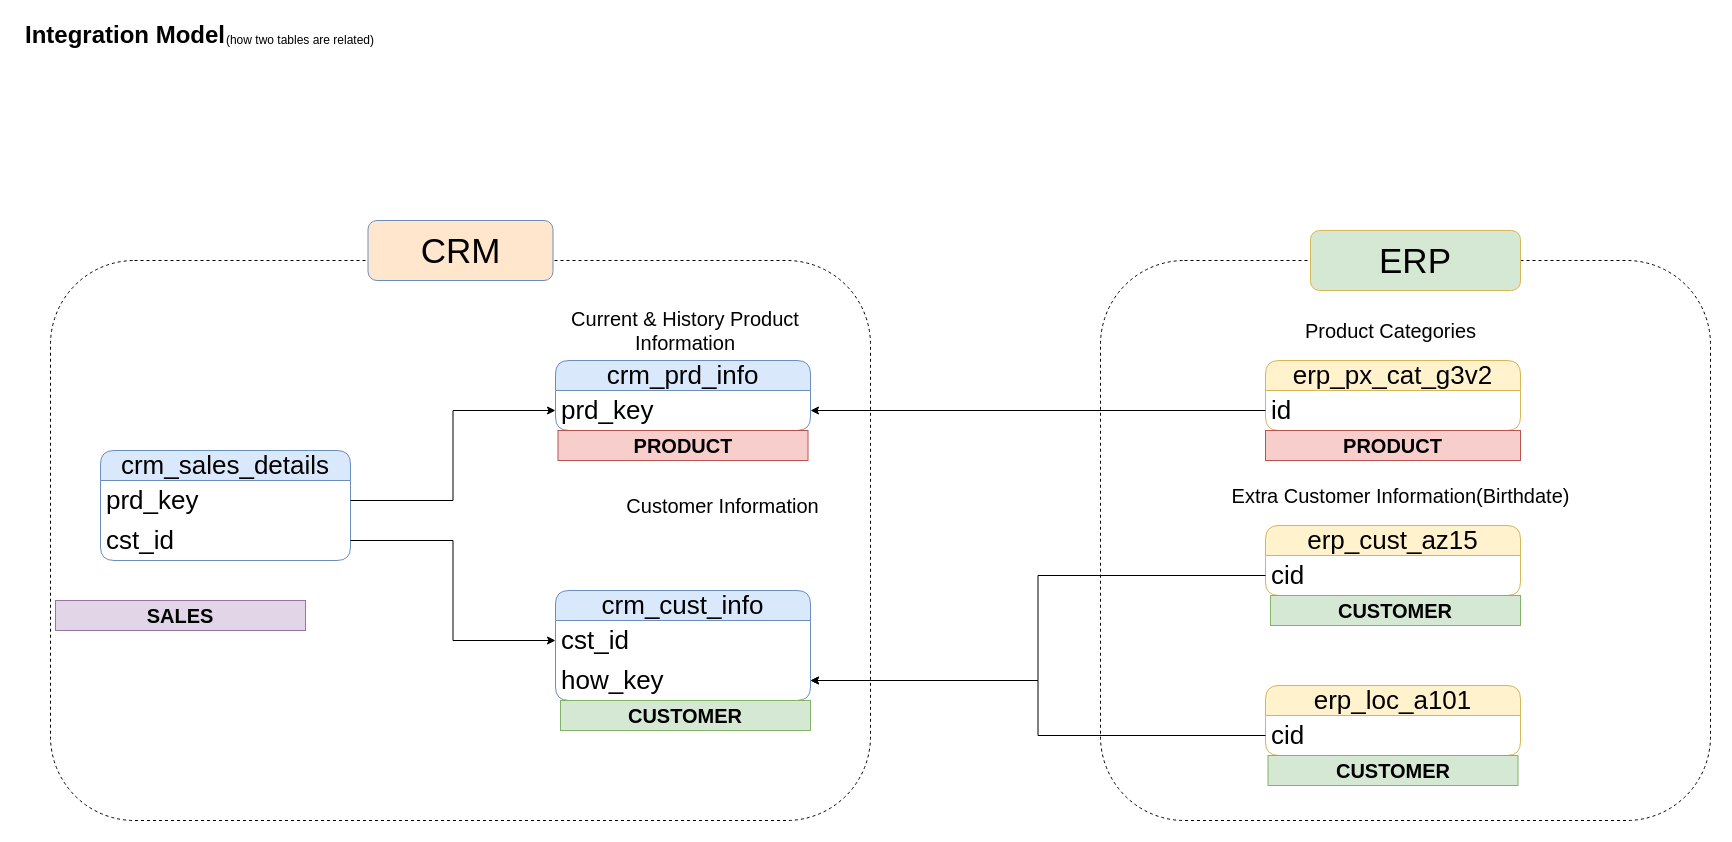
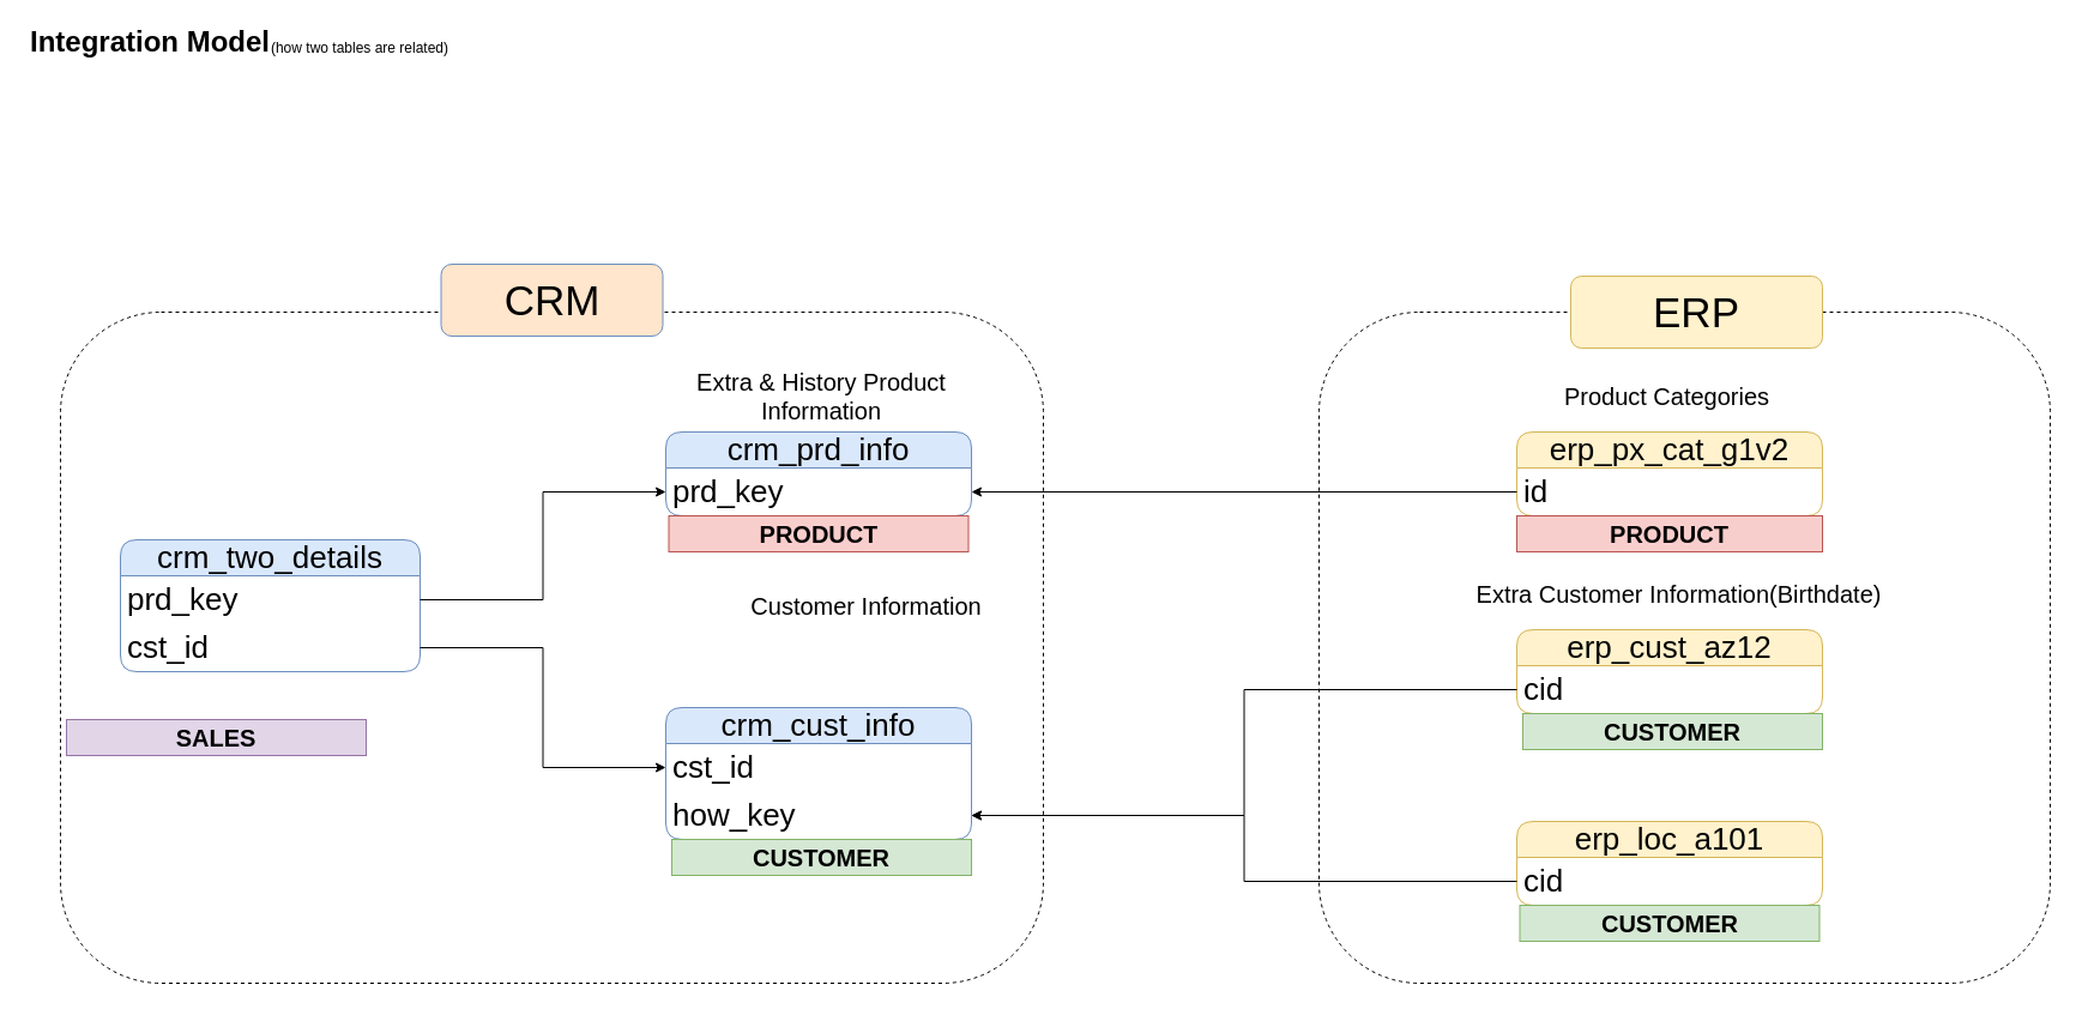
  <mxCell id="0" />
  <mxCell id="1" parent="0" />
  <mxCell id="2" value="&lt;b&gt;&lt;font style=&quot;font-size: 24px;&quot;&gt;Integration Model&lt;/font&gt;&lt;/b&gt;" style="text;html=1;align=center;verticalAlign=middle;whiteSpace=wrap;rounded=0;" parent="1" vertex="1"><mxGeometry y="20" width="210" height="30" as="geometry" x="20" /></mxCell>
  <mxCell id="3" value="(how two tables are related)" style="text;html=1;align=center;verticalAlign=middle;whiteSpace=wrap;rounded=0;" parent="1" vertex="1"><mxGeometry x="220" y="30" width="160" height="20" as="geometry" /></mxCell>
  <mxCell id="4" value="crm_cust_info" style="swimlane;fontStyle=0;childLayout=stackLayout;horizontal=1;startSize=30;horizontalStack=0;resizeParent=1;resizeParentMax=0;resizeLast=0;collapsible=1;marginBottom=0;whiteSpace=wrap;html=1;rounded=1;fillColor=#dae8fc;strokeColor=#6c8ebf;fontSize=26;align=center;" parent="1" vertex="1"><mxGeometry x="555" y="590" width="255" height="110" as="geometry" /></mxCell>
  <mxCell id="5" value="cst_id" style="text;strokeColor=none;fillColor=none;align=left;verticalAlign=middle;spacingLeft=4;spacingRight=4;overflow=hidden;points=[[0,0.5],[1,0.5]];portConstraint=eastwest;rotatable=0;whiteSpace=wrap;html=1;fontSize=26;" parent="4" vertex="1"><mxGeometry y="30" width="255" height="40" as="geometry" /></mxCell>
  <mxCell id="6" value="how_key" style="text;strokeColor=none;fillColor=none;align=left;verticalAlign=middle;spacingLeft=4;spacingRight=4;overflow=hidden;points=[[0,0.5],[1,0.5]];portConstraint=eastwest;rotatable=0;whiteSpace=wrap;html=1;fontSize=26;" parent="4" vertex="1"><mxGeometry y="70" width="255" height="40" as="geometry" /></mxCell>
  <mxCell id="7" value="&lt;font style=&quot;font-size: 20px;&quot;&gt;Customer Information&lt;/font&gt;" style="text;html=1;align=center;verticalAlign=middle;whiteSpace=wrap;rounded=0;" parent="1" vertex="1"><mxGeometry x="595" y="490" width="255" height="30" as="geometry" /></mxCell>
  <mxCell id="8" value="crm_prd_info" style="swimlane;fontStyle=0;childLayout=stackLayout;horizontal=1;startSize=30;horizontalStack=0;resizeParent=1;resizeParentMax=0;resizeLast=0;collapsible=1;marginBottom=0;whiteSpace=wrap;html=1;rounded=1;fillColor=#dae8fc;strokeColor=#6c8ebf;fontSize=26;align=center;" parent="1" vertex="1"><mxGeometry x="555" y="360" width="255" height="70" as="geometry" /></mxCell>
  <mxCell id="9" value="prd_key" style="text;strokeColor=none;fillColor=none;align=left;verticalAlign=middle;spacingLeft=4;spacingRight=4;overflow=hidden;points=[[0,0.5],[1,0.5]];portConstraint=eastwest;rotatable=0;whiteSpace=wrap;html=1;fontSize=26;" parent="8" vertex="1"><mxGeometry y="30" width="255" height="40" as="geometry" /></mxCell>
- <mxCell id="10" value="&lt;font style=&quot;font-size: 20px;&quot;&gt;Current &amp;amp; History Product Information&lt;/font&gt;" style="text;html=1;align=center;verticalAlign=middle;whiteSpace=wrap;rounded=0;" parent="1" vertex="1"><mxGeometry x="560" y="310" width="250" height="40" as="geometry" /></mxCell>
- <mxCell id="11" value="crm_sales_details" style="swimlane;fontStyle=0;childLayout=stackLayout;horizontal=1;startSize=30;horizontalStack=0;resizeParent=1;resizeParentMax=0;resizeLast=0;collapsible=1;marginBottom=0;whiteSpace=wrap;html=1;rounded=1;fillColor=#dae8fc;strokeColor=#6c8ebf;fontSize=26;align=center;" parent="1" vertex="1"><mxGeometry x="100" y="450" width="250" height="110" as="geometry" /></mxCell>
+ <mxCell id="10" value="&lt;font style=&quot;font-size: 20px;&quot;&gt;Extra &amp;amp; History Product Information&lt;/font&gt;" style="text;html=1;align=center;verticalAlign=middle;whiteSpace=wrap;rounded=0;" parent="1" vertex="1"><mxGeometry x="560" y="310" width="250" height="40" as="geometry" /></mxCell>
+ <mxCell id="11" value="crm_two_details" style="swimlane;fontStyle=0;childLayout=stackLayout;horizontal=1;startSize=30;horizontalStack=0;resizeParent=1;resizeParentMax=0;resizeLast=0;collapsible=1;marginBottom=0;whiteSpace=wrap;html=1;rounded=1;fillColor=#dae8fc;strokeColor=#6c8ebf;fontSize=26;align=center;" parent="1" vertex="1"><mxGeometry x="100" y="450" width="250" height="110" as="geometry" /></mxCell>
  <mxCell id="12" value="prd_key" style="text;strokeColor=none;fillColor=none;align=left;verticalAlign=middle;spacingLeft=4;spacingRight=4;overflow=hidden;points=[[0,0.5],[1,0.5]];portConstraint=eastwest;rotatable=0;whiteSpace=wrap;html=1;fontSize=26;" parent="11" vertex="1"><mxGeometry y="30" width="250" height="40" as="geometry" /></mxCell>
  <mxCell id="13" value="cst_id" style="text;strokeColor=none;fillColor=none;align=left;verticalAlign=middle;spacingLeft=4;spacingRight=4;overflow=hidden;points=[[0,0.5],[1,0.5]];portConstraint=eastwest;rotatable=0;whiteSpace=wrap;html=1;fontSize=26;" parent="11" vertex="1"><mxGeometry y="70" width="250" height="40" as="geometry" /></mxCell>
  <mxCell id="14" style="edgeStyle=orthogonalEdgeStyle;rounded=0;orthogonalLoop=1;jettySize=auto;html=1;entryX=0;entryY=0.5;entryDx=0;entryDy=0;" parent="1" source="13" target="5" edge="1"><mxGeometry relative="1" as="geometry" /></mxCell>
  <mxCell id="15" style="edgeStyle=orthogonalEdgeStyle;rounded=0;orthogonalLoop=1;jettySize=auto;html=1;entryX=0;entryY=0.5;entryDx=0;entryDy=0;" parent="1" source="12" target="9" edge="1"><mxGeometry relative="1" as="geometry" /></mxCell>
- <mxCell id="16" value="erp_cust_az15" style="swimlane;fontStyle=0;childLayout=stackLayout;horizontal=1;startSize=30;horizontalStack=0;resizeParent=1;resizeParentMax=0;resizeLast=0;collapsible=1;marginBottom=0;whiteSpace=wrap;html=1;rounded=1;fillColor=#fff2cc;strokeColor=#d6b656;fontSize=26;align=center;" parent="1" vertex="1"><mxGeometry x="1265" y="525" width="255" height="70" as="geometry" /></mxCell>
+ <mxCell id="16" value="erp_cust_az12" style="swimlane;fontStyle=0;childLayout=stackLayout;horizontal=1;startSize=30;horizontalStack=0;resizeParent=1;resizeParentMax=0;resizeLast=0;collapsible=1;marginBottom=0;whiteSpace=wrap;html=1;rounded=1;fillColor=#fff2cc;strokeColor=#d6b656;fontSize=26;align=center;" parent="1" vertex="1"><mxGeometry x="1265" y="525" width="255" height="70" as="geometry" /></mxCell>
  <mxCell id="17" value="cid" style="text;strokeColor=none;fillColor=none;align=left;verticalAlign=middle;spacingLeft=4;spacingRight=4;overflow=hidden;points=[[0,0.5],[1,0.5]];portConstraint=eastwest;rotatable=0;whiteSpace=wrap;html=1;fontSize=26;" parent="16" vertex="1"><mxGeometry y="30" width="255" height="40" as="geometry" /></mxCell>
  <mxCell id="18" value="&lt;font style=&quot;font-size: 20px;&quot;&gt;Extra Customer Information(Birthdate)&lt;/font&gt;" style="text;html=1;align=center;verticalAlign=middle;whiteSpace=wrap;rounded=0;" parent="1" vertex="1"><mxGeometry x="1222.5" y="475" width="355" height="40" as="geometry" /></mxCell>
  <mxCell id="19" style="edgeStyle=orthogonalEdgeStyle;rounded=0;orthogonalLoop=1;jettySize=auto;html=1;entryX=1;entryY=0.5;entryDx=0;entryDy=0;" parent="1" source="17" target="6" edge="1"><mxGeometry relative="1" as="geometry" /></mxCell>
  <mxCell id="20" value="erp_loc_a101" style="swimlane;fontStyle=0;childLayout=stackLayout;horizontal=1;startSize=30;horizontalStack=0;resizeParent=1;resizeParentMax=0;resizeLast=0;collapsible=1;marginBottom=0;whiteSpace=wrap;html=1;rounded=1;fillColor=#fff2cc;strokeColor=#d6b656;fontSize=26;align=center;" parent="1" vertex="1"><mxGeometry x="1265" y="685" width="255" height="70" as="geometry" /></mxCell>
  <mxCell id="21" value="cid" style="text;strokeColor=none;fillColor=none;align=left;verticalAlign=middle;spacingLeft=4;spacingRight=4;overflow=hidden;points=[[0,0.5],[1,0.5]];portConstraint=eastwest;rotatable=0;whiteSpace=wrap;html=1;fontSize=26;" parent="20" vertex="1"><mxGeometry y="30" width="255" height="40" as="geometry" /></mxCell>
  <mxCell id="22" style="edgeStyle=orthogonalEdgeStyle;rounded=0;orthogonalLoop=1;jettySize=auto;html=1;entryX=1;entryY=0.5;entryDx=0;entryDy=0;" parent="1" source="21" target="6" edge="1"><mxGeometry relative="1" as="geometry" /></mxCell>
- <mxCell id="23" value="erp_px_cat_g3v2" style="swimlane;fontStyle=0;childLayout=stackLayout;horizontal=1;startSize=30;horizontalStack=0;resizeParent=1;resizeParentMax=0;resizeLast=0;collapsible=1;marginBottom=0;whiteSpace=wrap;html=1;rounded=1;fillColor=#fff2cc;strokeColor=#d6b656;fontSize=26;align=center;" parent="1" vertex="1"><mxGeometry x="1265" y="360" width="255" height="70" as="geometry" /></mxCell>
+ <mxCell id="23" value="erp_px_cat_g1v2" style="swimlane;fontStyle=0;childLayout=stackLayout;horizontal=1;startSize=30;horizontalStack=0;resizeParent=1;resizeParentMax=0;resizeLast=0;collapsible=1;marginBottom=0;whiteSpace=wrap;html=1;rounded=1;fillColor=#fff2cc;strokeColor=#d6b656;fontSize=26;align=center;" parent="1" vertex="1"><mxGeometry x="1265" y="360" width="255" height="70" as="geometry" /></mxCell>
  <mxCell id="24" value="id" style="text;strokeColor=none;fillColor=none;align=left;verticalAlign=middle;spacingLeft=4;spacingRight=4;overflow=hidden;points=[[0,0.5],[1,0.5]];portConstraint=eastwest;rotatable=0;whiteSpace=wrap;html=1;fontSize=26;" parent="23" vertex="1"><mxGeometry y="30" width="255" height="40" as="geometry" /></mxCell>
  <mxCell id="25" value="&lt;span style=&quot;font-size: 20px;&quot;&gt;Product Categories&lt;/span&gt;" style="text;html=1;align=center;verticalAlign=middle;whiteSpace=wrap;rounded=0;" parent="1" vertex="1"><mxGeometry x="1212.5" y="310" width="355" height="40" as="geometry" /></mxCell>
  <mxCell id="26" style="edgeStyle=orthogonalEdgeStyle;rounded=0;orthogonalLoop=1;jettySize=auto;html=1;entryX=1;entryY=0.5;entryDx=0;entryDy=0;" parent="1" source="24" target="9" edge="1"><mxGeometry relative="1" as="geometry" /></mxCell>
  <mxCell id="27" value="" style="rounded=1;whiteSpace=wrap;html=1;fillColor=none;dashed=1;" parent="1" vertex="1"><mxGeometry x="50" y="260" width="820" height="560" as="geometry" /></mxCell>
  <mxCell id="28" value="&lt;font style=&quot;font-size: 35px;&quot;&gt;CRM&lt;/font&gt;" style="rounded=1;whiteSpace=wrap;html=1;fillColor=#ffe6cc;strokeColor=#6c8ebf;" parent="1" vertex="1"><mxGeometry x="367.5" y="220" width="185" height="60" as="geometry" /></mxCell>
  <mxCell id="29" value="" style="rounded=1;whiteSpace=wrap;html=1;fillColor=none;dashed=1;" parent="1" vertex="1"><mxGeometry x="1100" y="260" width="610" height="560" as="geometry" /></mxCell>
- <mxCell id="30" value="&lt;font style=&quot;font-size: 35px;&quot;&gt;ERP&lt;/font&gt;" style="rounded=1;whiteSpace=wrap;html=1;fillColor=#d5e8d4;strokeColor=#d6b656;" parent="1" vertex="1"><mxGeometry x="1310" y="230" width="210" height="60" as="geometry" /></mxCell>
+ <mxCell id="30" value="&lt;font style=&quot;font-size: 35px;&quot;&gt;ERP&lt;/font&gt;" style="rounded=1;whiteSpace=wrap;html=1;fillColor=#fff2cc;strokeColor=#d6b656;" parent="1" vertex="1"><mxGeometry x="1310" y="230" width="210" height="60" as="geometry" /></mxCell>
  <mxCell id="31" value="PRODUCT" style="text;html=1;strokeColor=#b85450;fillColor=#f8cecc;align=center;verticalAlign=middle;whiteSpace=wrap;overflow=hidden;fontSize=20;fontStyle=1" vertex="1" parent="1"><mxGeometry x="557.5" y="430" width="250" height="30" as="geometry" /></mxCell>
  <mxCell id="32" value="PRODUCT" style="text;html=1;strokeColor=#b85450;fillColor=#f8cecc;align=center;verticalAlign=middle;whiteSpace=wrap;overflow=hidden;fontSize=20;fontStyle=1" vertex="1" parent="1"><mxGeometry x="1265" y="430" width="255" height="30" as="geometry" /></mxCell>
  <mxCell id="33" value="CUSTOMER" style="text;html=1;strokeColor=#82b366;fillColor=#d5e8d4;align=center;verticalAlign=middle;whiteSpace=wrap;overflow=hidden;fontSize=20;fontStyle=1" vertex="1" parent="1"><mxGeometry x="560" y="700" width="250" height="30" as="geometry" /></mxCell>
  <mxCell id="34" value="CUSTOMER" style="text;html=1;strokeColor=#82b366;fillColor=#d5e8d4;align=center;verticalAlign=middle;whiteSpace=wrap;overflow=hidden;fontSize=20;fontStyle=1" vertex="1" parent="1"><mxGeometry x="1270" y="595" width="250" height="30" as="geometry" /></mxCell>
  <mxCell id="35" value="CUSTOMER" style="text;html=1;strokeColor=#82b366;fillColor=#d5e8d4;align=center;verticalAlign=middle;whiteSpace=wrap;overflow=hidden;fontSize=20;fontStyle=1" vertex="1" parent="1"><mxGeometry x="1267.5" y="755" width="250" height="30" as="geometry" /></mxCell>
  <mxCell id="36" value="SALES" style="text;html=1;strokeColor=#9673a6;fillColor=#e1d5e7;align=center;verticalAlign=middle;whiteSpace=wrap;overflow=hidden;fontSize=20;fontStyle=1" vertex="1" parent="1"><mxGeometry x="55" y="600" width="250" height="30" as="geometry" /></mxCell>
